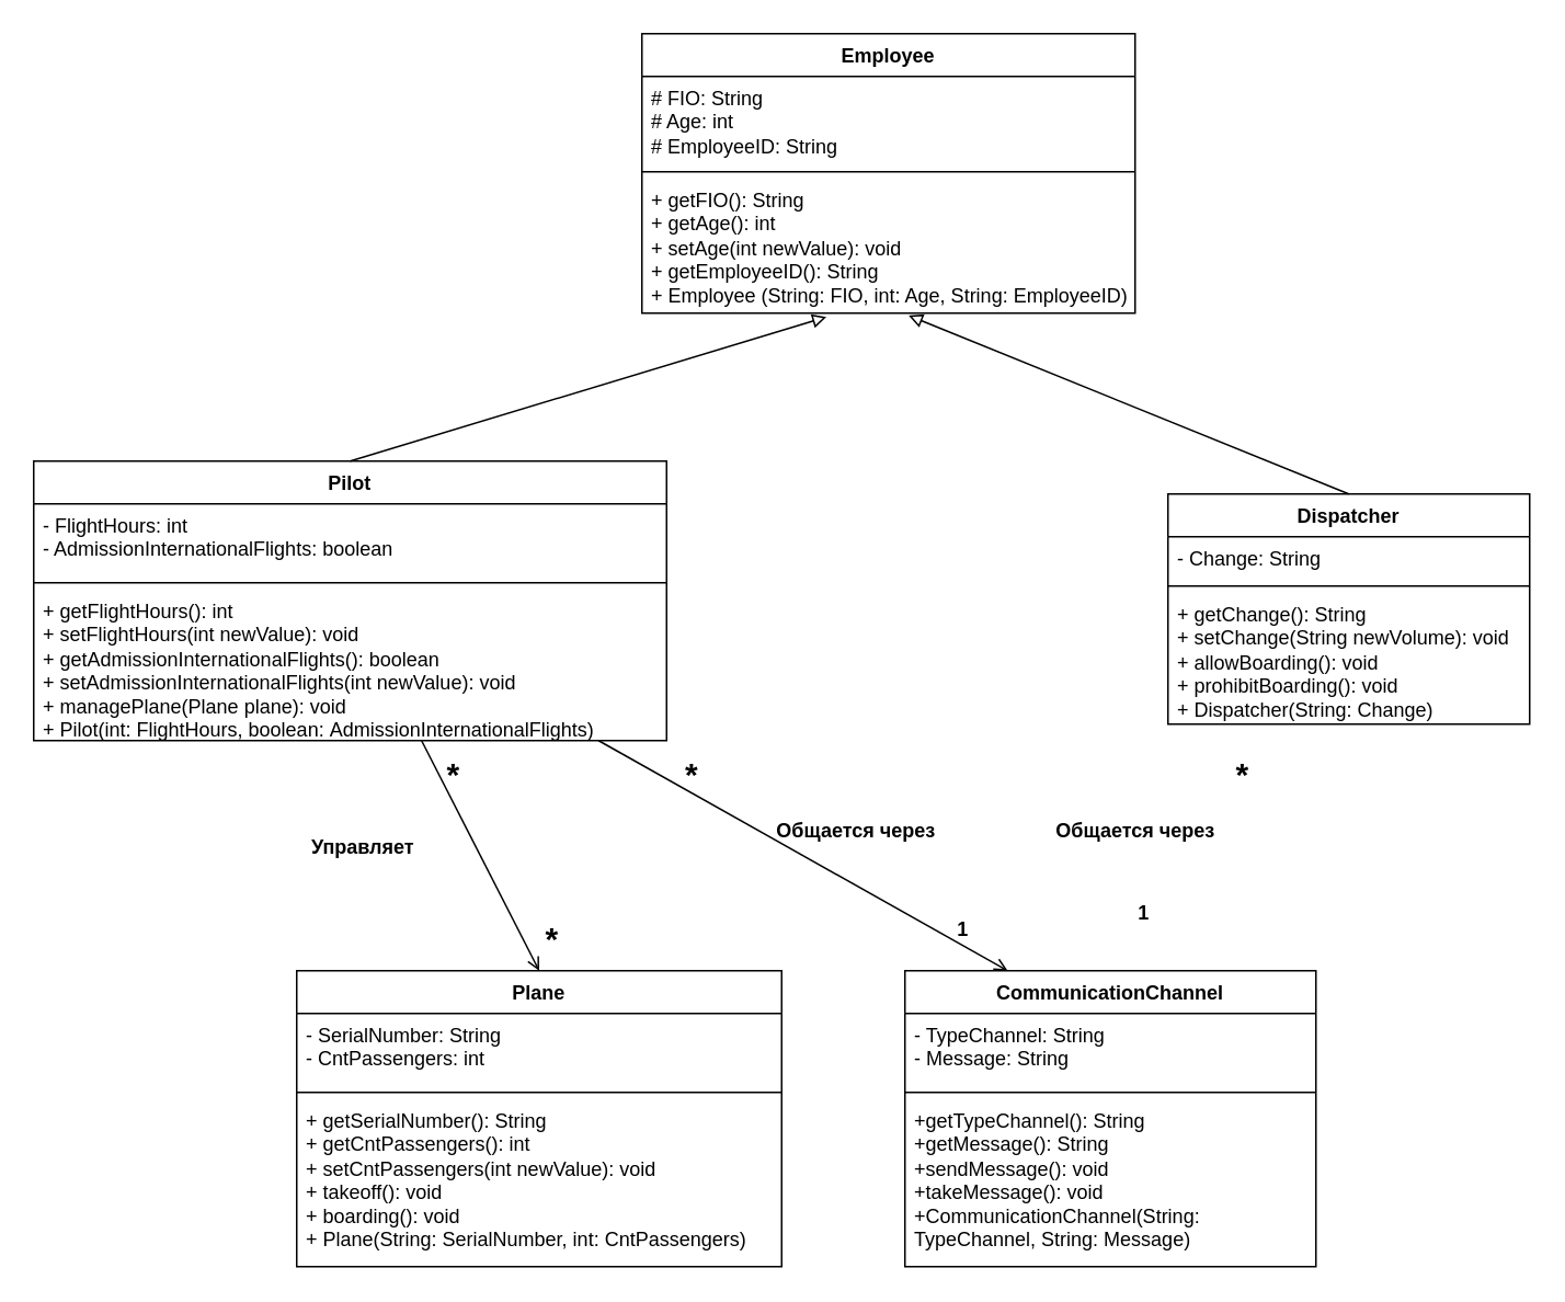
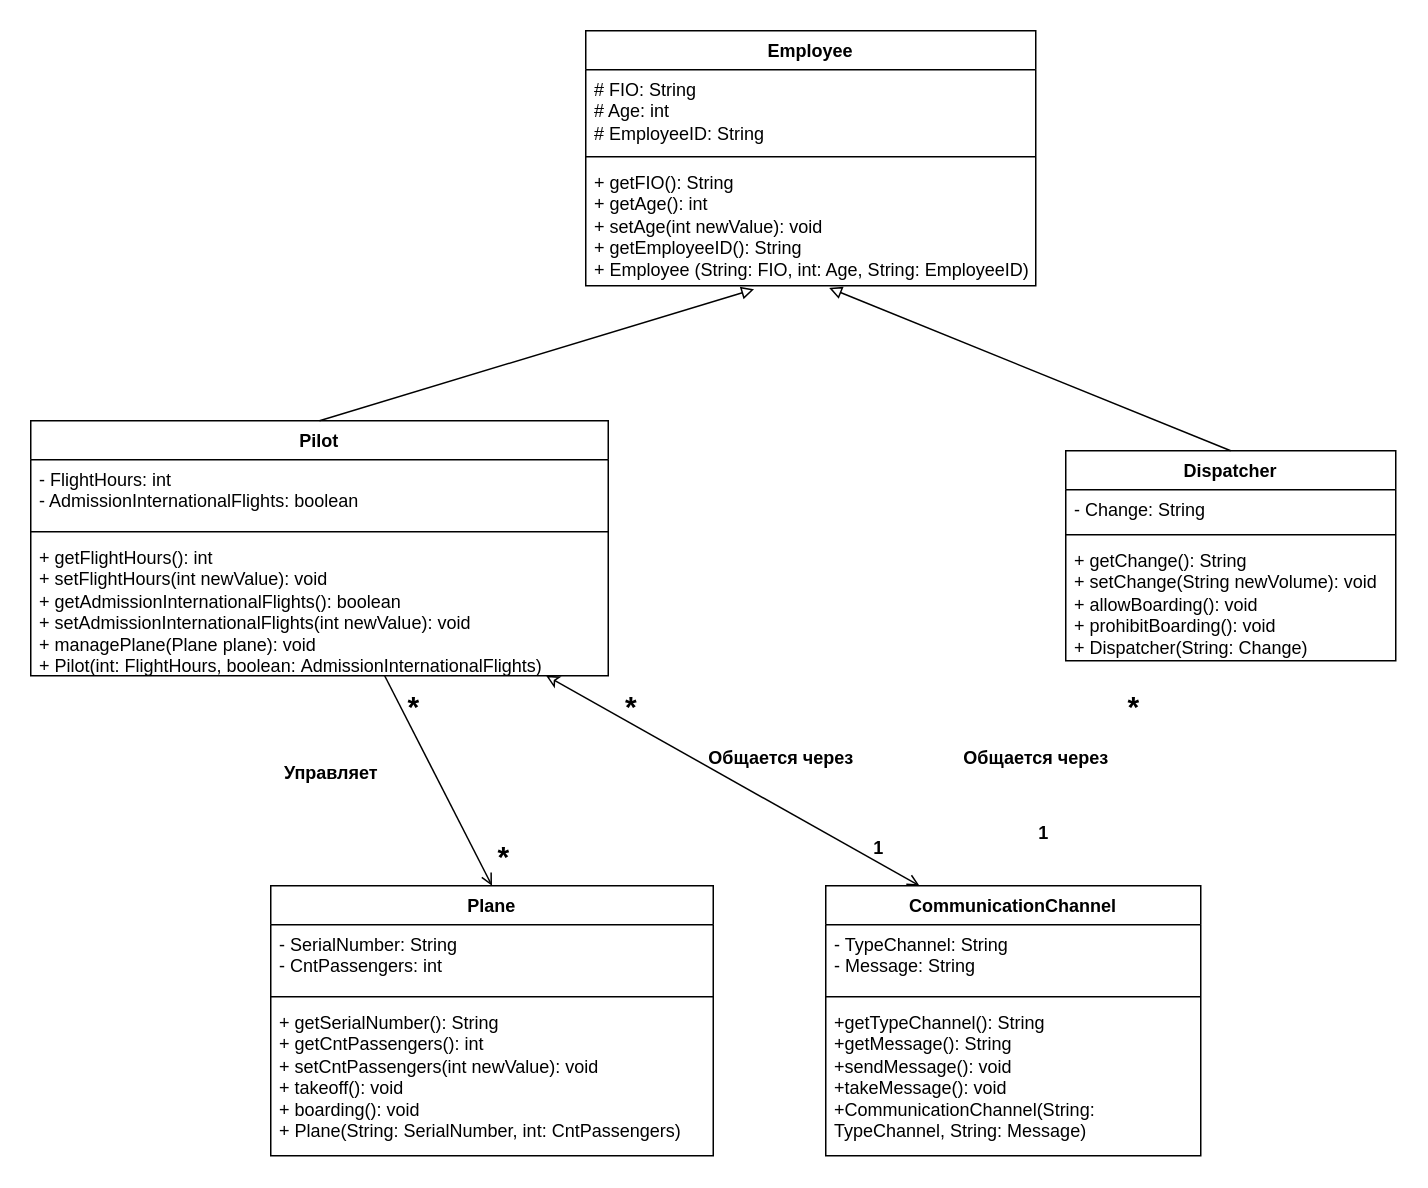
  <mxCell id="0" />
  <mxCell id="1" parent="0" />
  <mxCell id="2" value="Employee" style="swimlane;fontStyle=1;align=center;verticalAlign=top;childLayout=stackLayout;horizontal=1;startSize=26;horizontalStack=0;resizeParent=1;resizeParentMax=0;resizeLast=0;collapsible=1;marginBottom=0;whiteSpace=wrap;html=1;" vertex="1" parent="1"><mxGeometry x="390" y="20" width="300" height="170" as="geometry" /></mxCell>
  <mxCell id="3" value="# FIO: String&lt;div&gt;# Age: int&lt;/div&gt;&lt;div&gt;# EmployeeID: String&lt;/div&gt;" style="text;strokeColor=none;fillColor=none;align=left;verticalAlign=top;spacingLeft=4;spacingRight=4;overflow=hidden;rotatable=0;points=[[0,0.5],[1,0.5]];portConstraint=eastwest;whiteSpace=wrap;html=1;" vertex="1" parent="2"><mxGeometry y="26" width="300" height="54" as="geometry" /></mxCell>
  <mxCell id="4" value="" style="line;strokeWidth=1;fillColor=none;align=left;verticalAlign=middle;spacingTop=-1;spacingLeft=3;spacingRight=3;rotatable=0;labelPosition=right;points=[];portConstraint=eastwest;strokeColor=inherit;" vertex="1" parent="2"><mxGeometry y="80" width="300" height="8" as="geometry" /></mxCell>
  <mxCell id="5" value="+ getFIO(): String&lt;div&gt;+ getAge(): int&lt;/div&gt;&lt;div&gt;+ setAge(int newValue): void&lt;/div&gt;&lt;div&gt;+ getEmployeeID(): String&lt;/div&gt;&lt;div&gt;+ Employee (String: FIO, int: Age, String: EmployeeID)&lt;/div&gt;" style="text;strokeColor=none;fillColor=none;align=left;verticalAlign=top;spacingLeft=4;spacingRight=4;overflow=hidden;rotatable=0;points=[[0,0.5],[1,0.5]];portConstraint=eastwest;whiteSpace=wrap;html=1;" vertex="1" parent="2"><mxGeometry y="88" width="300" height="82" as="geometry" /></mxCell>
  <mxCell id="6" value="Dispatcher" style="swimlane;fontStyle=1;align=center;verticalAlign=top;childLayout=stackLayout;horizontal=1;startSize=26;horizontalStack=0;resizeParent=1;resizeParentMax=0;resizeLast=0;collapsible=1;marginBottom=0;whiteSpace=wrap;html=1;" vertex="1" parent="1"><mxGeometry x="710" y="300" width="220" height="140" as="geometry"><mxRectangle x="480" y="210" width="100" height="30" as="alternateBounds" /></mxGeometry></mxCell>
  <mxCell id="7" value="- Сhange: String" style="text;strokeColor=none;fillColor=none;align=left;verticalAlign=top;spacingLeft=4;spacingRight=4;overflow=hidden;rotatable=0;points=[[0,0.5],[1,0.5]];portConstraint=eastwest;whiteSpace=wrap;html=1;" vertex="1" parent="6"><mxGeometry y="26" width="220" height="26" as="geometry" /></mxCell>
  <mxCell id="8" value="" style="line;strokeWidth=1;fillColor=none;align=left;verticalAlign=middle;spacingTop=-1;spacingLeft=3;spacingRight=3;rotatable=0;labelPosition=right;points=[];portConstraint=eastwest;strokeColor=inherit;" vertex="1" parent="6"><mxGeometry y="52" width="220" height="8" as="geometry" /></mxCell>
  <mxCell id="9" value="+ getChange(): String&lt;div&gt;+ setChange(String newVolume): void&lt;/div&gt;&lt;div&gt;+ allowBoarding(): void&lt;/div&gt;&lt;div&gt;+&amp;nbsp;prohibitBoarding(): void&lt;br&gt;&lt;div&gt;+&amp;nbsp;&lt;span style=&quot;text-align: center;&quot;&gt;Dispatcher(String: Change)&lt;/span&gt;&lt;br&gt;&lt;div&gt;&lt;br&gt;&lt;/div&gt;&lt;/div&gt;&lt;/div&gt;" style="text;strokeColor=none;fillColor=none;align=left;verticalAlign=top;spacingLeft=4;spacingRight=4;overflow=hidden;rotatable=0;points=[[0,0.5],[1,0.5]];portConstraint=eastwest;whiteSpace=wrap;html=1;" vertex="1" parent="6"><mxGeometry y="60" width="220" height="80" as="geometry" /></mxCell>
  <mxCell id="10" value="Pilot" style="swimlane;fontStyle=1;align=center;verticalAlign=top;childLayout=stackLayout;horizontal=1;startSize=26;horizontalStack=0;resizeParent=1;resizeParentMax=0;resizeLast=0;collapsible=1;marginBottom=0;whiteSpace=wrap;html=1;" vertex="1" parent="1"><mxGeometry x="20" y="280" width="385" height="170" as="geometry" /></mxCell>
  <mxCell id="11" value="- FlightHours: int&lt;div&gt;- A&lt;span style=&quot;white-space-collapse: preserve;&quot;&gt;dmissionInternationalF&lt;/span&gt;&lt;span style=&quot;white-space-collapse: preserve;&quot; data-src-align=&quot;0:29&quot; class=&quot;aNeGP0gI0B9AV8JaHPyH&quot;&gt;lights: boolean&lt;/span&gt;&lt;br&gt;&lt;div&gt;&lt;br&gt;&lt;/div&gt;&lt;/div&gt;" style="text;strokeColor=none;fillColor=none;align=left;verticalAlign=top;spacingLeft=4;spacingRight=4;overflow=hidden;rotatable=0;points=[[0,0.5],[1,0.5]];portConstraint=eastwest;whiteSpace=wrap;html=1;" vertex="1" parent="10"><mxGeometry y="26" width="385" height="44" as="geometry" /></mxCell>
  <mxCell id="12" value="" style="line;strokeWidth=1;fillColor=none;align=left;verticalAlign=middle;spacingTop=-1;spacingLeft=3;spacingRight=3;rotatable=0;labelPosition=right;points=[];portConstraint=eastwest;strokeColor=inherit;" vertex="1" parent="10"><mxGeometry y="70" width="385" height="8" as="geometry" /></mxCell>
  <mxCell id="13" value="+ getFlightHours(): int&lt;div&gt;+ setFlightHours(int newValue): void&lt;div&gt;+ getA&lt;span style=&quot;white-space-collapse: preserve;&quot;&gt;dmissionInternationalF&lt;/span&gt;&lt;span style=&quot;white-space-collapse: preserve;&quot; data-src-align=&quot;0:29&quot; class=&quot;aNeGP0gI0B9AV8JaHPyH&quot;&gt;lights&lt;/span&gt;(): boolean&lt;div&gt;+ setA&lt;span style=&quot;white-space-collapse: preserve;&quot;&gt;dmissionInternationalF&lt;/span&gt;&lt;span style=&quot;white-space-collapse: preserve;&quot; data-src-align=&quot;0:29&quot; class=&quot;aNeGP0gI0B9AV8JaHPyH&quot;&gt;lights&lt;/span&gt;(int newValue): void&lt;/div&gt;&lt;/div&gt;&lt;div&gt;+ managePlane(Plane plane): void&lt;/div&gt;&lt;div&gt;+ Pilot(int:&amp;nbsp;&lt;span style=&quot;background-color: initial;&quot;&gt;FlightHours, boolean:&amp;nbsp;&lt;/span&gt;&lt;span style=&quot;background-color: initial;&quot;&gt;A&lt;/span&gt;&lt;span style=&quot;background-color: initial; white-space-collapse: preserve;&quot;&gt;dmissionInternationalF&lt;/span&gt;&lt;span style=&quot;background-color: initial; white-space-collapse: preserve;&quot; data-src-align=&quot;0:29&quot; class=&quot;aNeGP0gI0B9AV8JaHPyH&quot;&gt;lights&lt;/span&gt;&lt;span style=&quot;background-color: initial;&quot;&gt;)&lt;/span&gt;&lt;/div&gt;&lt;/div&gt;" style="text;strokeColor=none;fillColor=none;align=left;verticalAlign=top;spacingLeft=4;spacingRight=4;overflow=hidden;rotatable=0;points=[[0,0.5],[1,0.5]];portConstraint=eastwest;whiteSpace=wrap;html=1;" vertex="1" parent="10"><mxGeometry y="78" width="385" height="92" as="geometry" /></mxCell>
  <mxCell id="14" value="" style="endArrow=none;startArrow=block;endFill=0;startFill=0;html=1;rounded=0;entryX=0.5;entryY=0;entryDx=0;entryDy=0;exitX=0.541;exitY=1.018;exitDx=0;exitDy=0;exitPerimeter=0;" edge="1" parent="1" source="5" target="6"><mxGeometry width="160" relative="1" as="geometry"><mxPoint x="450" y="410" as="sourcePoint" /><mxPoint x="610" y="410" as="targetPoint" /></mxGeometry></mxCell>
  <mxCell id="15" value="" style="endArrow=block;startArrow=none;endFill=0;startFill=0;html=1;rounded=0;exitX=0.5;exitY=0;exitDx=0;exitDy=0;entryX=0.374;entryY=1.028;entryDx=0;entryDy=0;entryPerimeter=0;" edge="1" parent="1" source="10" target="5"><mxGeometry width="160" relative="1" as="geometry"><mxPoint x="320" y="550" as="sourcePoint" /><mxPoint x="480" y="550" as="targetPoint" /></mxGeometry></mxCell>
  <mxCell id="16" value="&lt;div style=&quot;text-align: start;&quot;&gt;CommunicationChannel&lt;/div&gt;" style="swimlane;fontStyle=1;align=center;verticalAlign=top;childLayout=stackLayout;horizontal=1;startSize=26;horizontalStack=0;resizeParent=1;resizeParentMax=0;resizeLast=0;collapsible=1;marginBottom=0;whiteSpace=wrap;html=1;" vertex="1" parent="1"><mxGeometry x="550" y="590" width="250" height="180" as="geometry" /></mxCell>
  <mxCell id="17" value="- TypeChannel: String&lt;div&gt;- Message: String&lt;br&gt;&lt;div&gt;&lt;br&gt;&lt;/div&gt;&lt;/div&gt;" style="text;strokeColor=none;fillColor=none;align=left;verticalAlign=top;spacingLeft=4;spacingRight=4;overflow=hidden;rotatable=0;points=[[0,0.5],[1,0.5]];portConstraint=eastwest;whiteSpace=wrap;html=1;" vertex="1" parent="16"><mxGeometry y="26" width="250" height="44" as="geometry" /></mxCell>
  <mxCell id="18" value="" style="line;strokeWidth=1;fillColor=none;align=left;verticalAlign=middle;spacingTop=-1;spacingLeft=3;spacingRight=3;rotatable=0;labelPosition=right;points=[];portConstraint=eastwest;strokeColor=inherit;" vertex="1" parent="16"><mxGeometry y="70" width="250" height="8" as="geometry" /></mxCell>
  <mxCell id="19" value="&lt;div&gt;+getTypeChannel(): String&lt;/div&gt;&lt;div&gt;+getMessage(): String&lt;/div&gt;&lt;div&gt;+sendMessage(): void&lt;/div&gt;&lt;div&gt;+takeMessage(): void&lt;/div&gt;&lt;div&gt;+&lt;span style=&quot;background-color: initial;&quot;&gt;CommunicationChannel(String: TypeChannel, String: Message)&lt;/span&gt;&lt;/div&gt;" style="text;strokeColor=none;fillColor=none;align=left;verticalAlign=top;spacingLeft=4;spacingRight=4;overflow=hidden;rotatable=0;points=[[0,0.5],[1,0.5]];portConstraint=eastwest;whiteSpace=wrap;html=1;" vertex="1" parent="16"><mxGeometry y="78" width="250" height="102" as="geometry" /></mxCell>
  <mxCell id="20" value="Plane" style="swimlane;fontStyle=1;align=center;verticalAlign=top;childLayout=stackLayout;horizontal=1;startSize=26;horizontalStack=0;resizeParent=1;resizeParentMax=0;resizeLast=0;collapsible=1;marginBottom=0;whiteSpace=wrap;html=1;" vertex="1" parent="1"><mxGeometry x="180" y="590" width="295" height="180" as="geometry" /></mxCell>
  <mxCell id="21" value="- SerialNumber: String&lt;div&gt;- CntPassengers: int&lt;/div&gt;" style="text;strokeColor=none;fillColor=none;align=left;verticalAlign=top;spacingLeft=4;spacingRight=4;overflow=hidden;rotatable=0;points=[[0,0.5],[1,0.5]];portConstraint=eastwest;whiteSpace=wrap;html=1;" vertex="1" parent="20"><mxGeometry y="26" width="295" height="44" as="geometry" /></mxCell>
  <mxCell id="22" value="" style="line;strokeWidth=1;fillColor=none;align=left;verticalAlign=middle;spacingTop=-1;spacingLeft=3;spacingRight=3;rotatable=0;labelPosition=right;points=[];portConstraint=eastwest;strokeColor=inherit;" vertex="1" parent="20"><mxGeometry y="70" width="295" height="8" as="geometry" /></mxCell>
  <mxCell id="23" value="+ getSerialNumber(): String&lt;div&gt;+ get&lt;span style=&quot;background-color: initial;&quot;&gt;CntPassengers(): int&lt;/span&gt;&lt;/div&gt;&lt;div&gt;+ set&lt;span style=&quot;background-color: initial;&quot;&gt;CntPassengers(int newValue): void&lt;/span&gt;&lt;span style=&quot;background-color: initial;&quot;&gt;&lt;br&gt;&lt;/span&gt;&lt;/div&gt;&lt;div&gt;&lt;span style=&quot;background-color: initial;&quot;&gt;+&amp;nbsp;&lt;/span&gt;&lt;span style=&quot;background-color: initial;&quot;&gt;takeoff(): void&lt;/span&gt;&lt;/div&gt;&lt;div&gt;&lt;span style=&quot;background-color: initial;&quot;&gt;+&amp;nbsp;&lt;/span&gt;&lt;span style=&quot;background-color: initial;&quot;&gt;boarding(): void&lt;/span&gt;&lt;/div&gt;&lt;div&gt;&lt;span style=&quot;background-color: initial;&quot;&gt;+ Plane(String:&amp;nbsp;&lt;/span&gt;&lt;span style=&quot;background-color: initial;&quot;&gt;SerialNumber, int:&amp;nbsp;&lt;/span&gt;&lt;span style=&quot;background-color: initial;&quot;&gt;CntPassengers&lt;/span&gt;&lt;span style=&quot;background-color: initial;&quot;&gt;)&lt;/span&gt;&lt;/div&gt;&lt;div&gt;&lt;span style=&quot;background-color: initial;&quot;&gt;&lt;br&gt;&lt;/span&gt;&lt;/div&gt;" style="text;strokeColor=none;fillColor=none;align=left;verticalAlign=top;spacingLeft=4;spacingRight=4;overflow=hidden;rotatable=0;points=[[0,0.5],[1,0.5]];portConstraint=eastwest;whiteSpace=wrap;html=1;" vertex="1" parent="20"><mxGeometry y="78" width="295" height="102" as="geometry" /></mxCell>
  <mxCell id="24" value="" style="html=1;verticalAlign=bottom;endArrow=none;curved=0;rounded=0;exitX=0.5;exitY=0;exitDx=0;exitDy=0;endFill=0;startArrow=open;startFill=0;" edge="1" parent="1" source="20" target="10"><mxGeometry width="80" relative="1" as="geometry"><mxPoint x="140" y="480" as="sourcePoint" /><mxPoint x="220" y="480" as="targetPoint" /></mxGeometry></mxCell>
  <mxCell id="25" value="&lt;b&gt;Управляет&lt;/b&gt;" style="text;html=1;align=center;verticalAlign=middle;resizable=0;points=[];autosize=1;strokeColor=none;fillColor=none;" vertex="1" parent="1"><mxGeometry x="175" y="500" width="90" height="30" as="geometry" /></mxCell>
  <mxCell id="26" value="&lt;b&gt;&lt;font style=&quot;font-size: 20px;&quot;&gt;*&lt;/font&gt;&lt;/b&gt;" style="text;html=1;align=center;verticalAlign=middle;resizable=0;points=[];autosize=1;strokeColor=none;fillColor=none;" vertex="1" parent="1"><mxGeometry x="260" y="450" width="30" height="40" as="geometry" /></mxCell>
  <mxCell id="27" value="&lt;span style=&quot;font-size: 20px;&quot;&gt;&lt;b&gt;*&lt;/b&gt;&lt;/span&gt;" style="text;html=1;align=center;verticalAlign=middle;resizable=0;points=[];autosize=1;strokeColor=none;fillColor=none;" vertex="1" parent="1"><mxGeometry x="320" y="550" width="30" height="40" as="geometry" /></mxCell>
- <mxCell id="28" value="" style="html=1;verticalAlign=bottom;endArrow=none;curved=0;rounded=0;exitX=0.25;exitY=0;exitDx=0;exitDy=0;endFill=0;startArrow=open;startFill=0;" edge="1" parent="1" source="16" target="10"><mxGeometry width="80" relative="1" as="geometry"><mxPoint x="560" y="540" as="sourcePoint" /><mxPoint x="488" y="400" as="targetPoint" /></mxGeometry></mxCell>
+ <mxCell id="28" value="" style="html=1;verticalAlign=bottom;endArrow=classic;curved=0;rounded=0;exitX=0.25;exitY=0;exitDx=0;exitDy=0;endFill=0;startArrow=open;startFill=0;" edge="1" parent="1" source="16" target="10"><mxGeometry width="80" relative="1" as="geometry"><mxPoint x="560" y="540" as="sourcePoint" /><mxPoint x="488" y="400" as="targetPoint" /></mxGeometry></mxCell>
  <mxCell id="29" value="&lt;b&gt;&lt;font style=&quot;font-size: 20px;&quot;&gt;*&lt;/font&gt;&lt;/b&gt;" style="text;html=1;align=center;verticalAlign=middle;resizable=0;points=[];autosize=1;strokeColor=none;fillColor=none;" vertex="1" parent="1"><mxGeometry x="405" y="450" width="30" height="40" as="geometry" /></mxCell>
  <mxCell id="30" value="&lt;b&gt;1&lt;/b&gt;" style="text;html=1;align=center;verticalAlign=middle;resizable=0;points=[];autosize=1;strokeColor=none;fillColor=none;" vertex="1" parent="1"><mxGeometry x="570" y="550" width="30" height="30" as="geometry" /></mxCell>
  <mxCell id="31" value="&lt;b&gt;&lt;font style=&quot;font-size: 20px;&quot;&gt;*&lt;/font&gt;&lt;/b&gt;" style="text;html=1;align=center;verticalAlign=middle;resizable=0;points=[];autosize=1;strokeColor=none;fillColor=none;" vertex="1" parent="1"><mxGeometry x="740" y="450" width="30" height="40" as="geometry" /></mxCell>
  <mxCell id="32" value="&lt;b&gt;1&lt;/b&gt;" style="text;html=1;align=center;verticalAlign=middle;resizable=0;points=[];autosize=1;strokeColor=none;fillColor=none;" vertex="1" parent="1"><mxGeometry x="680" y="540" width="30" height="30" as="geometry" /></mxCell>
  <mxCell id="33" value="&lt;b&gt;Общается через&lt;/b&gt;" style="text;html=1;align=center;verticalAlign=middle;resizable=0;points=[];autosize=1;strokeColor=none;fillColor=none;" vertex="1" parent="1"><mxGeometry x="460" y="490" width="120" height="30" as="geometry" /></mxCell>
  <mxCell id="34" value="&lt;b&gt;Общается через&lt;/b&gt;" style="text;html=1;align=center;verticalAlign=middle;resizable=0;points=[];autosize=1;strokeColor=none;fillColor=none;" vertex="1" parent="1"><mxGeometry x="630" y="490" width="120" height="30" as="geometry" /></mxCell>
